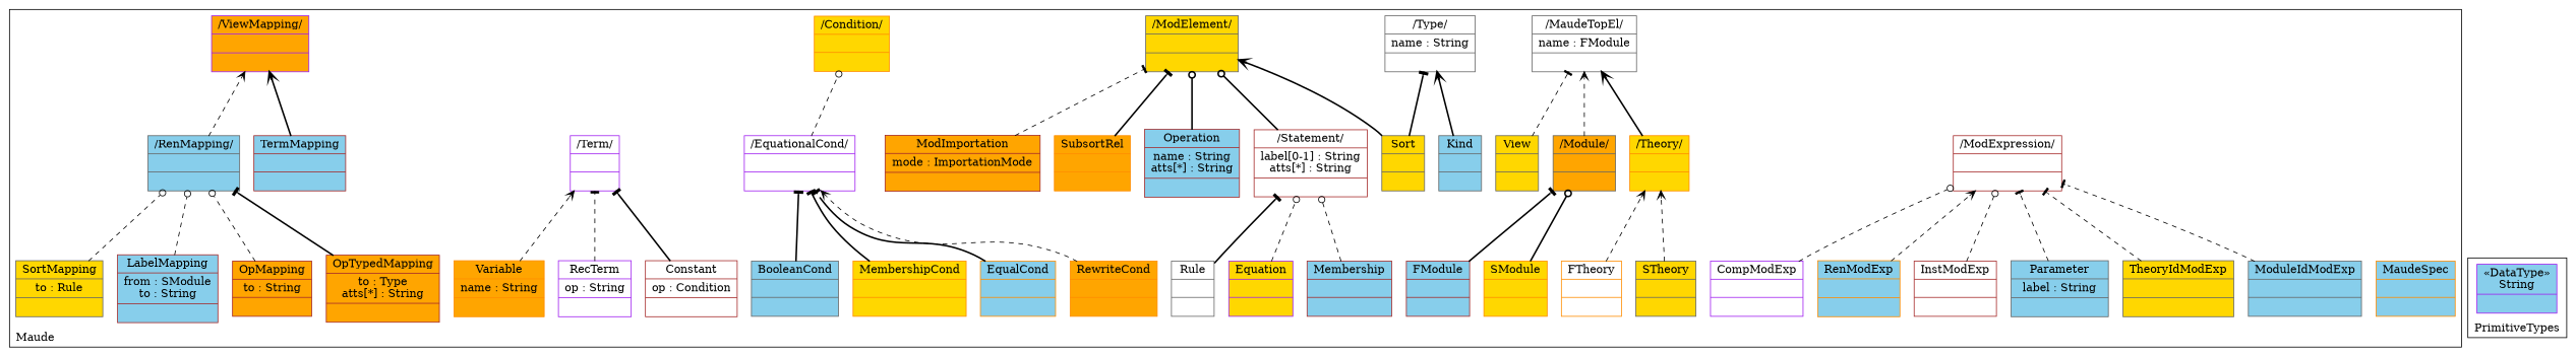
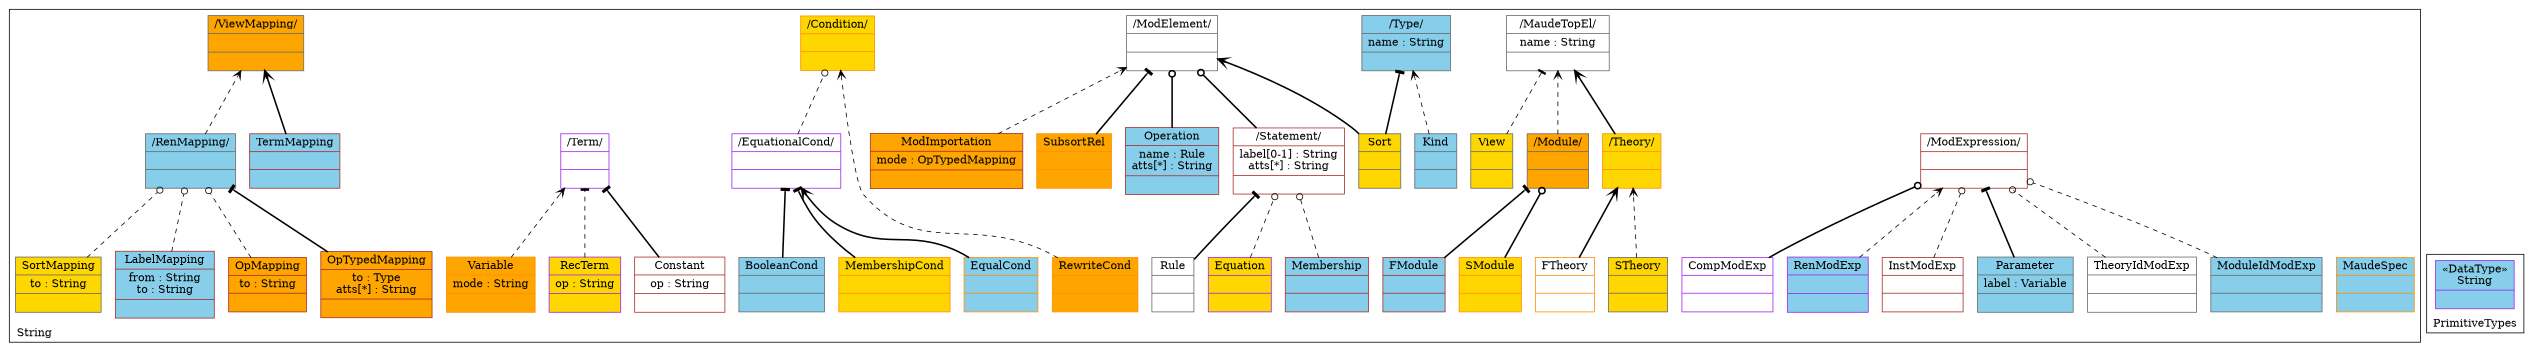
  digraph {
    compound=true
    labeljust=l
    labelloc=t
    nodeSep=0.75
    rankdir=BT
    node [color=gray40 fillcolor=skyblue shape=record style=filled]
    edge [arrowhead=tee constraint=true group=ModExpression minlen=2 style=dashed]
    n1 [color=darkorange label="{MaudeSpec| | }"]
-   n2 [fillcolor=white label="{/MaudeTopEl/|name : FModule| }"]
+   n2 [fillcolor=white label="{/MaudeTopEl/|name : String| }"]
    n3 [color=brown fillcolor=white label="{/ModExpression/| | }"]
    n4 [color=brown fillcolor=white label="{InstModExp| | }"]
-   n5 [color=darkorange label="{RenModExp| | }"]
+   n5 [color=purple label="{RenModExp| | }"]
    n6 [color=purple fillcolor=white label="{CompModExp| | }"]
    n7 [label="{ModuleIdModExp| | }"]
-   n8 [fillcolor=gold label="{TheoryIdModExp| | }"]
-   n9 [label="{Parameter|label : String| }"]
+   n8 [fillcolor=white label="{TheoryIdModExp| | }"]
+   n9 [label="{Parameter|label : Variable| }"]
    n10 [color=darkorange fillcolor=gold label="{/Theory/| | }"]
    n11 [color=darkorange fillcolor=white label="{FTheory| | }"]
    n12 [fillcolor=gold label="{STheory| | }"]
    n13 [fillcolor=orange label="{/Module/| | }"]
    n14 [color=brown label="{FModule| | }"]
    n15 [color=darkorange fillcolor=gold label="{SModule| | }"]
-   n16 [fillcolor=gold label="{/ModElement/| | }"]
-   n17 [color=brown fillcolor=orange label="{ModImportation|mode : ImportationMode| }"]
-   n18 [fillcolor=white label="{/Type/|name : String| }"]
+   n16 [fillcolor=white label="{/ModElement/| | }"]
+   n17 [color=brown fillcolor=orange label="{ModImportation|mode : OpTypedMapping| }"]
+   n18 [label="{/Type/|name : String| }"]
    n19 [fillcolor=gold label="{Sort| | }"]
    n20 [label="{Kind| | }"]
    n21 [color=darkorange fillcolor=orange label="{SubsortRel| | }"]
-   n22 [color=brown label="{Operation|name : String\natts[*] : String| }"]
+   n22 [color=brown label="{Operation|name : Rule\natts[*] : String| }"]
    n23 [color=brown fillcolor=white label="{/Statement/|label[0-1] : String\natts[*] : String| }"]
    n24 [color=brown label="{Membership| | }"]
    n25 [color=purple fillcolor=gold label="{Equation| | }"]
    n26 [fillcolor=white label="{Rule| | }"]
    n27 [color=darkorange fillcolor=gold label="{/Condition/| | }"]
    n28 [color=purple fillcolor=white label="{/EquationalCond/| | }"]
    n29 [color=darkorange fillcolor=orange label="{RewriteCond| | }"]
    n30 [color=darkorange fillcolor=gold label="{MembershipCond| | }"]
    n31 [label="{BooleanCond| | }"]
    n32 [color=darkorange label="{EqualCond| | }"]
    n33 [color=purple fillcolor=white label="{/Term/| | }"]
-   n34 [color=brown fillcolor=white label="{Constant|op : Condition| }"]
-   n35 [color=purple fillcolor=white label="{RecTerm|op : String| }"]
-   n36 [color=darkorange fillcolor=orange label="{Variable|name : String| }"]
+   n34 [color=brown fillcolor=white label="{Constant|op : String| }"]
+   n35 [color=purple fillcolor=gold label="{RecTerm|op : String| }"]
+   n36 [color=darkorange fillcolor=orange label="{Variable|mode : String| }"]
    n37 [fillcolor=gold label="{View| | }"]
-   n38 [color=purple fillcolor=orange label="{/ViewMapping/| | }"]
+   n38 [fillcolor=orange label="{/ViewMapping/| | }"]
    n39 [label="{/RenMapping/| | }"]
    n40 [color=brown label="{TermMapping| | }"]
-   n41 [fillcolor=gold label="{SortMapping|to : Rule| }"]
+   n41 [fillcolor=gold label="{SortMapping|to : String| }"]
    n42 [color=brown fillcolor=orange label="{OpTypedMapping|to : Type\natts[*] : String| }"]
    n43 [color=brown fillcolor=orange label="{OpMapping|to : String| }"]
-   n44 [color=brown label="{LabelMapping|from : SModule\nto : String| }"]
+   n44 [color=brown label="{LabelMapping|from : String\nto : String| }"]
    n45 [color=purple label="{&#171;DataType&#187;\nString|}"]
    subgraph cluster_1 {
      color=black
-     label=Maude
+     label=String
      n1
      n2
      n3
      n4
      n5
      n6
      n7
      n8
      n9
      n10
      n11
      n12
      n13
      n14
      n15
      n16
      n17
      n18
      n19
      n20
      n21
      n22
      n23
      n24
      n25
      n26
      n27
      n28
      n29
      n30
      n31
      n32
      n33
      n34
      n35
      n36
      n37
      n38
      n39
      n40
      n41
      n42
      n43
      n44
    }
    subgraph cluster_2 {
      color=black
      label=PrimitiveTypes
      n45
    }
    n4 -> n3 [arrowhead=odot]
    n5 -> n3 [arrowhead=vee]
-   n6 -> n3 [arrowhead=odot]
-   n7 -> n3
-   n8 -> n3
-   n9 -> n3
+   n6 -> n3 [arrowhead=odot style=bold]
+   n7 -> n3 [arrowhead=odot]
+   n8 -> n3 [arrowhead=odot]
+   n9 -> n3 [style=bold]
    n10 -> n2 [arrowhead=vee group=MaudeTopEl style=bold]
-   n11 -> n10 [arrowhead=vee group=Theory]
+   n11 -> n10 [arrowhead=vee group=Theory style=bold]
    n12 -> n10 [arrowhead=vee group=Theory]
    n13 -> n2 [arrowhead=vee group=MaudeTopEl]
    n14 -> n13 [group=Module style=bold]
    n15 -> n13 [arrowhead=odot group=Module style=bold]
-   n17 -> n16 [group=ModElement]
+   n17 -> n16 [arrowhead=vee group=ModElement]
    n19 -> n16 [arrowhead=vee group=ModElement style=bold]
    n19 -> n18 [group=Type style=bold]
-   n20 -> n18 [arrowhead=vee group=Type style=bold]
+   n20 -> n18 [arrowhead=vee group=Type]
    n21 -> n16 [group=ModElement style=bold]
    n22 -> n16 [arrowhead=odot group=ModElement style=bold]
    n23 -> n16 [arrowhead=odot group=ModElement style=bold]
    n24 -> n23 [arrowhead=odot group=Statement]
    n25 -> n23 [arrowhead=odot group=Statement]
    n26 -> n23 [group=Statement style=bold]
    n28 -> n27 [arrowhead=odot group=Condition]
-   n29 -> n28 [arrowhead=vee group=Condition]
+   n29 -> n27 [arrowhead=vee group=Condition]
    n30 -> n28 [group=EquationalCond style=bold]
    n31 -> n28 [group=EquationalCond style=bold]
-   n32 -> n28 [group=EquationalCond style=bold]
+   n32 -> n28 [arrowhead=vee group=EquationalCond style=bold]
    n34 -> n33 [group=Term style=bold]
    n35 -> n33 [group=Term]
    n36 -> n33 [arrowhead=vee group=Term]
    n37 -> n2 [group=MaudeTopEl]
    n39 -> n38 [arrowhead=vee group=ViewMapping]
    n40 -> n38 [arrowhead=vee group=ViewMapping style=bold]
    n41 -> n39 [arrowhead=odot group=RenMapping]
    n42 -> n39 [group=RenMapping style=bold]
    n43 -> n39 [arrowhead=odot group=RenMapping]
    n44 -> n39 [arrowhead=odot group=RenMapping]
  }
